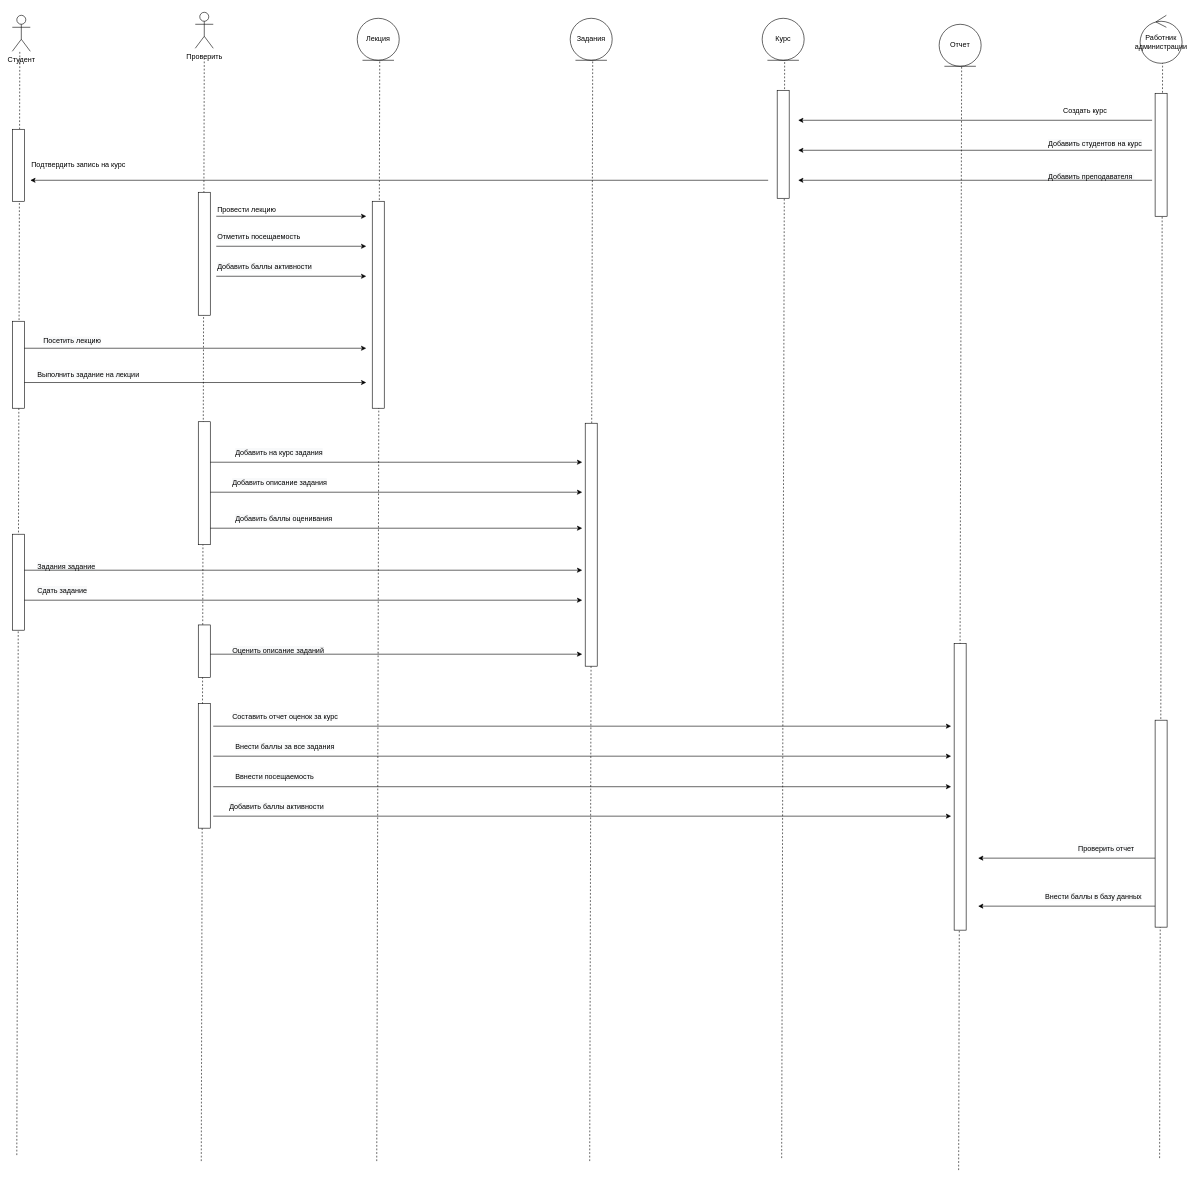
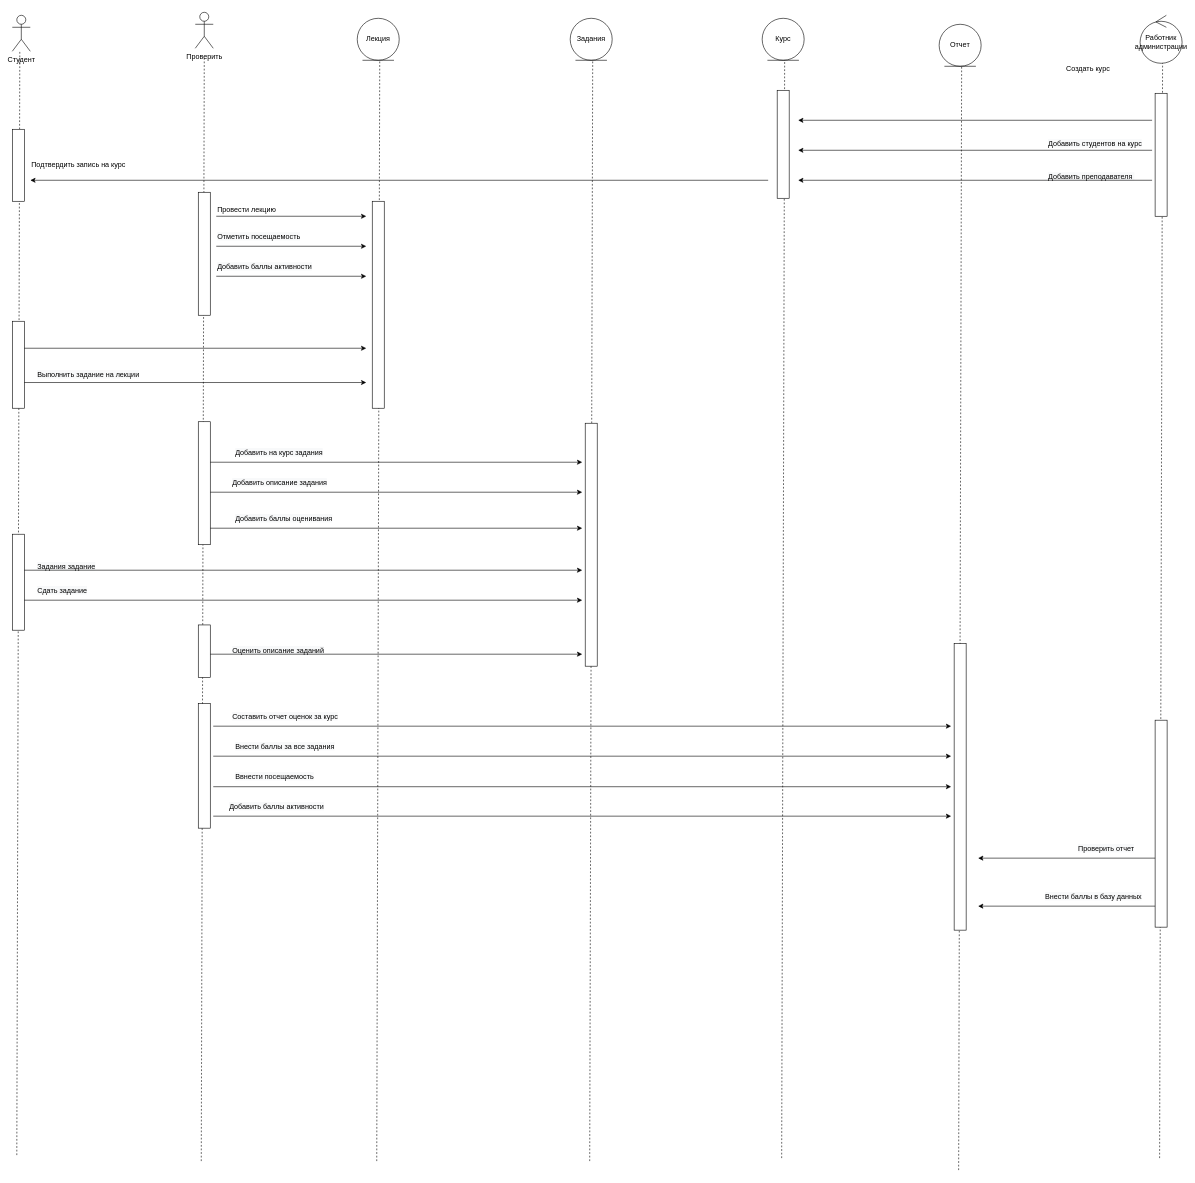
  <mxCell id="0" />
  <mxCell id="1" parent="0" />
  <mxCell id="2" value="" style="endArrow=none;dashed=1;html=1;rounded=0;entryX=0.5;entryY=0.5;entryDx=0;entryDy=0;entryPerimeter=0;" edge="1" parent="1"><mxGeometry width="50" height="50" relative="1" as="geometry"><mxPoint x="1597.5" y="1950" as="sourcePoint" /><mxPoint x="1602.5" y="110" as="targetPoint" /></mxGeometry></mxCell>
  <mxCell id="3" value="" style="endArrow=none;dashed=1;html=1;rounded=0;entryX=0.5;entryY=0.5;entryDx=0;entryDy=0;entryPerimeter=0;" edge="1" parent="1"><mxGeometry width="50" height="50" relative="1" as="geometry"><mxPoint x="1302.5" y="1930" as="sourcePoint" /><mxPoint x="1307.5" y="90" as="targetPoint" /></mxGeometry></mxCell>
  <mxCell id="4" value="" style="endArrow=none;dashed=1;html=1;rounded=0;entryX=0.5;entryY=0.5;entryDx=0;entryDy=0;entryPerimeter=0;" edge="1" parent="1"><mxGeometry width="50" height="50" relative="1" as="geometry"><mxPoint x="982.5" y="1935" as="sourcePoint" /><mxPoint x="987.5" y="95" as="targetPoint" /></mxGeometry></mxCell>
  <mxCell id="5" value="" style="endArrow=none;dashed=1;html=1;rounded=0;entryX=0.5;entryY=0.5;entryDx=0;entryDy=0;entryPerimeter=0;" edge="1" parent="1"><mxGeometry width="50" height="50" relative="1" as="geometry"><mxPoint x="27.5" y="1925" as="sourcePoint" /><mxPoint x="32.5" y="85" as="targetPoint" /></mxGeometry></mxCell>
  <mxCell id="6" value="" style="endArrow=none;dashed=1;html=1;rounded=0;entryX=0.5;entryY=0.5;entryDx=0;entryDy=0;entryPerimeter=0;" edge="1" parent="1"><mxGeometry width="50" height="50" relative="1" as="geometry"><mxPoint x="335" y="1935" as="sourcePoint" /><mxPoint x="340" y="95" as="targetPoint" /></mxGeometry></mxCell>
  <mxCell id="7" value="" style="endArrow=none;dashed=1;html=1;rounded=0;entryX=0.5;entryY=0.5;entryDx=0;entryDy=0;entryPerimeter=0;" edge="1" parent="1"><mxGeometry width="50" height="50" relative="1" as="geometry"><mxPoint x="627.5" y="1935" as="sourcePoint" /><mxPoint x="632.5" y="95" as="targetPoint" /></mxGeometry></mxCell>
  <mxCell id="8" value="" style="endArrow=none;dashed=1;html=1;rounded=0;entryX=0.5;entryY=0.5;entryDx=0;entryDy=0;entryPerimeter=0;" edge="1" parent="1"><mxGeometry width="50" height="50" relative="1" as="geometry"><mxPoint x="1932.5" y="1930" as="sourcePoint" /><mxPoint x="1937.5" y="90" as="targetPoint" /></mxGeometry></mxCell>
  <mxCell id="9" value="Студент" style="shape=umlActor;verticalLabelPosition=bottom;verticalAlign=top;html=1;outlineConnect=0;" vertex="1" parent="1"><mxGeometry x="20" y="25" width="30" height="60" as="geometry" /></mxCell>
  <mxCell id="10" value="Лекция" style="ellipse;shape=umlEntity;whiteSpace=wrap;html=1;" vertex="1" parent="1"><mxGeometry x="595" y="30" width="70" height="70" as="geometry" /></mxCell>
  <mxCell id="11" value="Задания" style="ellipse;shape=umlEntity;whiteSpace=wrap;html=1;" vertex="1" parent="1"><mxGeometry x="950" y="30" width="70" height="70" as="geometry" /></mxCell>
  <mxCell id="12" value="Работник&lt;br&gt;администрации" style="ellipse;shape=umlControl;whiteSpace=wrap;html=1;" vertex="1" parent="1"><mxGeometry x="1900" y="25" width="70" height="80" as="geometry" /></mxCell>
  <mxCell id="13" value="Отчет" style="ellipse;shape=umlEntity;whiteSpace=wrap;html=1;" vertex="1" parent="1"><mxGeometry x="1565" y="40" width="70" height="70" as="geometry" /></mxCell>
  <mxCell id="14" value="Курс" style="ellipse;shape=umlEntity;whiteSpace=wrap;html=1;" vertex="1" parent="1"><mxGeometry x="1270" y="30" width="70" height="70" as="geometry" /></mxCell>
  <mxCell id="15" value="Проверить" style="shape=umlActor;verticalLabelPosition=bottom;verticalAlign=top;html=1;outlineConnect=0;" vertex="1" parent="1"><mxGeometry x="325" y="20" width="30" height="60" as="geometry" /></mxCell>
- <mxCell id="16" value="Создать курс" style="text;whiteSpace=wrap;html=1;" vertex="1" parent="1"><mxGeometry x="1770" y="170" width="100" height="30" as="geometry" /></mxCell>
+ <mxCell id="16" value="Создать курс" style="text;whiteSpace=wrap;html=1;" vertex="1" parent="1"><mxGeometry x="1775" y="100" width="100" height="30" as="geometry" /></mxCell>
  <mxCell id="17" value="&lt;span style=&quot;color: rgb(0, 0, 0); font-family: helvetica; font-size: 12px; font-style: normal; font-weight: 400; letter-spacing: normal; text-align: center; text-indent: 0px; text-transform: none; word-spacing: 0px; background-color: rgb(248, 249, 250); display: inline; float: none;&quot;&gt;Добавить студентов на курс&lt;/span&gt;" style="text;whiteSpace=wrap;html=1;" vertex="1" parent="1"><mxGeometry x="1745" y="225" width="180" height="30" as="geometry" /></mxCell>
  <mxCell id="18" value="&lt;span style=&quot;color: rgb(0, 0, 0); font-family: helvetica; font-size: 12px; font-style: normal; font-weight: 400; letter-spacing: normal; text-align: center; text-indent: 0px; text-transform: none; word-spacing: 0px; background-color: rgb(248, 249, 250); display: inline; float: none;&quot;&gt;Добавить преподавателя&amp;nbsp;&lt;/span&gt;" style="text;whiteSpace=wrap;html=1;" vertex="1" parent="1"><mxGeometry x="1745" y="280" width="170" height="30" as="geometry" /></mxCell>
  <mxCell id="19" value="Подтвердить запись на курс" style="text;whiteSpace=wrap;html=1;" vertex="1" parent="1"><mxGeometry x="50" y="260" width="180" height="30" as="geometry" /></mxCell>
  <mxCell id="20" value="Провести лекцию" style="text;whiteSpace=wrap;html=1;" vertex="1" parent="1"><mxGeometry x="360" y="335" width="120" height="30" as="geometry" /></mxCell>
  <mxCell id="21" value="&lt;span style=&quot;color: rgb(0, 0, 0); font-family: helvetica; font-size: 12px; font-style: normal; font-weight: 400; letter-spacing: normal; text-align: center; text-indent: 0px; text-transform: none; word-spacing: 0px; background-color: rgb(248, 249, 250); display: inline; float: none;&quot;&gt;Отметить посещаемость&lt;/span&gt;" style="text;whiteSpace=wrap;html=1;" vertex="1" parent="1"><mxGeometry x="360" y="380" width="160" height="30" as="geometry" /></mxCell>
  <mxCell id="22" value="&lt;span style=&quot;color: rgb(0, 0, 0); font-family: helvetica; font-size: 12px; font-style: normal; font-weight: 400; letter-spacing: normal; text-align: center; text-indent: 0px; text-transform: none; word-spacing: 0px; background-color: rgb(248, 249, 250); display: inline; float: none;&quot;&gt;Добавить баллы активности&lt;/span&gt;" style="text;whiteSpace=wrap;html=1;" vertex="1" parent="1"><mxGeometry x="360" y="430" width="180" height="30" as="geometry" /></mxCell>
- <mxCell id="23" value="&lt;span style=&quot;color: rgb(0, 0, 0); font-family: helvetica; font-size: 12px; font-style: normal; font-weight: 400; letter-spacing: normal; text-align: center; text-indent: 0px; text-transform: none; word-spacing: 0px; background-color: rgb(248, 249, 250); display: inline; float: none;&quot;&gt;Посетить лекцию&lt;/span&gt;" style="text;whiteSpace=wrap;html=1;" vertex="1" parent="1"><mxGeometry x="70" y="554" width="120" height="30" as="geometry" /></mxCell>
  <mxCell id="24" value="&lt;span style=&quot;color: rgb(0, 0, 0); font-family: helvetica; font-size: 12px; font-style: normal; font-weight: 400; letter-spacing: normal; text-align: center; text-indent: 0px; text-transform: none; word-spacing: 0px; background-color: rgb(248, 249, 250); display: inline; float: none;&quot;&gt;Выполнить задание на лекции&lt;/span&gt;" style="text;whiteSpace=wrap;html=1;" vertex="1" parent="1"><mxGeometry x="60" y="610" width="200" height="30" as="geometry" /></mxCell>
  <mxCell id="25" value="&lt;span style=&quot;color: rgb(0, 0, 0); font-family: helvetica; font-size: 12px; font-style: normal; font-weight: 400; letter-spacing: normal; text-align: center; text-indent: 0px; text-transform: none; word-spacing: 0px; background-color: rgb(248, 249, 250); display: inline; float: none;&quot;&gt;Добавить на курс задания&lt;/span&gt;" style="text;whiteSpace=wrap;html=1;" vertex="1" parent="1"><mxGeometry x="390" y="740" width="170" height="30" as="geometry" /></mxCell>
  <mxCell id="26" value="&lt;span style=&quot;color: rgb(0, 0, 0); font-family: helvetica; font-size: 12px; font-style: normal; font-weight: 400; letter-spacing: normal; text-align: center; text-indent: 0px; text-transform: none; word-spacing: 0px; background-color: rgb(248, 249, 250); display: inline; float: none;&quot;&gt;Добавить описание задания&lt;/span&gt;" style="text;whiteSpace=wrap;html=1;" vertex="1" parent="1"><mxGeometry x="385" y="790" width="180" height="30" as="geometry" /></mxCell>
  <mxCell id="27" value="&lt;span style=&quot;color: rgb(0, 0, 0); font-family: helvetica; font-size: 12px; font-style: normal; font-weight: 400; letter-spacing: normal; text-align: center; text-indent: 0px; text-transform: none; word-spacing: 0px; background-color: rgb(248, 249, 250); display: inline; float: none;&quot;&gt;Добавить баллы оценивания&lt;/span&gt;" style="text;whiteSpace=wrap;html=1;" vertex="1" parent="1"><mxGeometry x="390" y="850" width="190" height="30" as="geometry" /></mxCell>
  <mxCell id="28" value="&lt;span style=&quot;color: rgb(0, 0, 0); font-family: helvetica; font-size: 12px; font-style: normal; font-weight: 400; letter-spacing: normal; text-align: center; text-indent: 0px; text-transform: none; word-spacing: 0px; background-color: rgb(248, 249, 250); display: inline; float: none;&quot;&gt;Задания задание&lt;/span&gt;" style="text;whiteSpace=wrap;html=1;" vertex="1" parent="1"><mxGeometry x="60" y="930" width="140" height="30" as="geometry" /></mxCell>
  <mxCell id="29" value="&lt;span style=&quot;color: rgb(0, 0, 0); font-family: helvetica; font-size: 12px; font-style: normal; font-weight: 400; letter-spacing: normal; text-align: center; text-indent: 0px; text-transform: none; word-spacing: 0px; background-color: rgb(248, 249, 250); display: inline; float: none;&quot;&gt;Сдать задание&lt;/span&gt;" style="text;whiteSpace=wrap;html=1;" vertex="1" parent="1"><mxGeometry x="60" y="970" width="110" height="30" as="geometry" /></mxCell>
  <mxCell id="30" value="&lt;span style=&quot;color: rgb(0, 0, 0); font-family: helvetica; font-size: 12px; font-style: normal; font-weight: 400; letter-spacing: normal; text-align: center; text-indent: 0px; text-transform: none; word-spacing: 0px; background-color: rgb(248, 249, 250); display: inline; float: none;&quot;&gt;Оценить описание заданий&lt;/span&gt;" style="text;whiteSpace=wrap;html=1;" vertex="1" parent="1"><mxGeometry x="385" y="1070" width="190" height="30" as="geometry" /></mxCell>
  <mxCell id="31" value="&lt;span style=&quot;color: rgb(0, 0, 0); font-family: helvetica; font-size: 12px; font-style: normal; font-weight: 400; letter-spacing: normal; text-align: center; text-indent: 0px; text-transform: none; word-spacing: 0px; background-color: rgb(248, 249, 250); display: inline; float: none;&quot;&gt;Составить отчет оценок за курс&lt;/span&gt;" style="text;whiteSpace=wrap;html=1;" vertex="1" parent="1"><mxGeometry x="385" y="1180" width="200" height="30" as="geometry" /></mxCell>
  <mxCell id="32" value="&lt;span style=&quot;color: rgb(0, 0, 0); font-family: helvetica; font-size: 12px; font-style: normal; font-weight: 400; letter-spacing: normal; text-align: center; text-indent: 0px; text-transform: none; word-spacing: 0px; background-color: rgb(248, 249, 250); display: inline; float: none;&quot;&gt;Внести баллы за все задания&lt;/span&gt;" style="text;whiteSpace=wrap;html=1;" vertex="1" parent="1"><mxGeometry x="390" y="1230" width="190" height="30" as="geometry" /></mxCell>
  <mxCell id="33" value="&lt;span style=&quot;color: rgb(0, 0, 0); font-family: helvetica; font-size: 12px; font-style: normal; font-weight: 400; letter-spacing: normal; text-align: center; text-indent: 0px; text-transform: none; word-spacing: 0px; background-color: rgb(248, 249, 250); display: inline; float: none;&quot;&gt;Ввнести посещаемость&lt;/span&gt;" style="text;whiteSpace=wrap;html=1;" vertex="1" parent="1"><mxGeometry x="390" y="1280" width="160" height="30" as="geometry" /></mxCell>
  <mxCell id="34" value="&lt;span style=&quot;color: rgb(0, 0, 0); font-family: helvetica; font-size: 12px; font-style: normal; font-weight: 400; letter-spacing: normal; text-align: center; text-indent: 0px; text-transform: none; word-spacing: 0px; background-color: rgb(248, 249, 250); display: inline; float: none;&quot;&gt;Добавить баллы активности&lt;/span&gt;" style="text;whiteSpace=wrap;html=1;" vertex="1" parent="1"><mxGeometry x="380" y="1330" width="180" height="30" as="geometry" /></mxCell>
  <mxCell id="35" value="&lt;span style=&quot;color: rgb(0, 0, 0); font-family: helvetica; font-size: 12px; font-style: normal; font-weight: 400; letter-spacing: normal; text-align: center; text-indent: 0px; text-transform: none; word-spacing: 0px; background-color: rgb(248, 249, 250); display: inline; float: none;&quot;&gt;Проверить отчет&lt;/span&gt;" style="text;whiteSpace=wrap;html=1;" vertex="1" parent="1"><mxGeometry x="1795" y="1400" width="120" height="30" as="geometry" /></mxCell>
  <mxCell id="36" value="&lt;span style=&quot;color: rgb(0, 0, 0); font-family: helvetica; font-size: 12px; font-style: normal; font-weight: 400; letter-spacing: normal; text-align: center; text-indent: 0px; text-transform: none; word-spacing: 0px; background-color: rgb(248, 249, 250); display: inline; float: none;&quot;&gt;Внести баллы в базу данных&lt;/span&gt;" style="text;whiteSpace=wrap;html=1;" vertex="1" parent="1"><mxGeometry x="1740" y="1480" width="190" height="30" as="geometry" /></mxCell>
  <mxCell id="37" value="" style="rounded=0;whiteSpace=wrap;html=1;" vertex="1" parent="1"><mxGeometry x="1925" y="155" width="20" height="205" as="geometry" /></mxCell>
  <mxCell id="38" value="" style="rounded=0;whiteSpace=wrap;html=1;" vertex="1" parent="1"><mxGeometry x="20" y="215" width="20" height="120" as="geometry" /></mxCell>
  <mxCell id="39" value="" style="rounded=0;whiteSpace=wrap;html=1;" vertex="1" parent="1"><mxGeometry x="330" y="320" width="20" height="205" as="geometry" /></mxCell>
  <mxCell id="40" value="" style="rounded=0;whiteSpace=wrap;html=1;" vertex="1" parent="1"><mxGeometry x="20" y="535" width="20" height="145" as="geometry" /></mxCell>
  <mxCell id="41" value="" style="rounded=0;whiteSpace=wrap;html=1;" vertex="1" parent="1"><mxGeometry x="330" y="702.5" width="20" height="205" as="geometry" /></mxCell>
  <mxCell id="42" value="" style="rounded=0;whiteSpace=wrap;html=1;" vertex="1" parent="1"><mxGeometry x="20" y="890" width="20" height="160" as="geometry" /></mxCell>
  <mxCell id="43" value="" style="rounded=0;whiteSpace=wrap;html=1;" vertex="1" parent="1"><mxGeometry x="330" y="1041.25" width="20" height="87.5" as="geometry" /></mxCell>
  <mxCell id="44" value="" style="rounded=0;whiteSpace=wrap;html=1;" vertex="1" parent="1"><mxGeometry x="330" y="1172.5" width="20" height="207.5" as="geometry" /></mxCell>
  <mxCell id="45" value="" style="rounded=0;whiteSpace=wrap;html=1;" vertex="1" parent="1"><mxGeometry x="1295" y="150" width="20" height="180" as="geometry" /></mxCell>
  <mxCell id="46" value="" style="rounded=0;whiteSpace=wrap;html=1;" vertex="1" parent="1"><mxGeometry x="620" y="335" width="20" height="345" as="geometry" /></mxCell>
  <mxCell id="47" value="" style="rounded=0;whiteSpace=wrap;html=1;" vertex="1" parent="1"><mxGeometry x="975" y="705" width="20" height="405" as="geometry" /></mxCell>
  <mxCell id="48" value="" style="rounded=0;whiteSpace=wrap;html=1;" vertex="1" parent="1"><mxGeometry x="1590" y="1072.5" width="20" height="477.5" as="geometry" /></mxCell>
  <mxCell id="49" value="" style="rounded=0;whiteSpace=wrap;html=1;" vertex="1" parent="1"><mxGeometry x="1925" y="1200" width="20" height="345" as="geometry" /></mxCell>
  <mxCell id="50" value="" style="endArrow=classic;html=1;rounded=0;" edge="1" parent="1"><mxGeometry width="50" height="50" relative="1" as="geometry"><mxPoint x="1280" y="300" as="sourcePoint" /><mxPoint x="50" y="300" as="targetPoint" /></mxGeometry></mxCell>
  <mxCell id="51" value="" style="endArrow=classic;html=1;rounded=0;" edge="1" parent="1"><mxGeometry width="50" height="50" relative="1" as="geometry"><mxPoint x="1920" y="200" as="sourcePoint" /><mxPoint x="1330" y="200" as="targetPoint" /></mxGeometry></mxCell>
  <mxCell id="52" value="" style="endArrow=classic;html=1;rounded=0;" edge="1" parent="1"><mxGeometry width="50" height="50" relative="1" as="geometry"><mxPoint x="1920" y="250" as="sourcePoint" /><mxPoint x="1330" y="250" as="targetPoint" /></mxGeometry></mxCell>
  <mxCell id="53" value="" style="endArrow=classic;html=1;rounded=0;" edge="1" parent="1"><mxGeometry width="50" height="50" relative="1" as="geometry"><mxPoint x="1920" y="300" as="sourcePoint" /><mxPoint x="1330" y="300" as="targetPoint" /></mxGeometry></mxCell>
  <mxCell id="54" value="" style="endArrow=classic;html=1;rounded=0;" edge="1" parent="1"><mxGeometry width="50" height="50" relative="1" as="geometry"><mxPoint x="360" y="360" as="sourcePoint" /><mxPoint x="610" y="360" as="targetPoint" /></mxGeometry></mxCell>
  <mxCell id="55" value="" style="endArrow=classic;html=1;rounded=0;" edge="1" parent="1"><mxGeometry width="50" height="50" relative="1" as="geometry"><mxPoint x="360" y="410" as="sourcePoint" /><mxPoint x="610" y="410" as="targetPoint" /></mxGeometry></mxCell>
  <mxCell id="56" value="" style="endArrow=classic;html=1;rounded=0;" edge="1" parent="1"><mxGeometry width="50" height="50" relative="1" as="geometry"><mxPoint x="360" y="460" as="sourcePoint" /><mxPoint x="610" y="460" as="targetPoint" /></mxGeometry></mxCell>
  <mxCell id="57" value="" style="endArrow=classic;html=1;rounded=0;" edge="1" parent="1"><mxGeometry width="50" height="50" relative="1" as="geometry"><mxPoint x="40" y="580" as="sourcePoint" /><mxPoint x="610" y="580" as="targetPoint" /></mxGeometry></mxCell>
  <mxCell id="58" value="" style="endArrow=classic;html=1;rounded=0;" edge="1" parent="1"><mxGeometry width="50" height="50" relative="1" as="geometry"><mxPoint x="40" y="637.14" as="sourcePoint" /><mxPoint x="610" y="637.14" as="targetPoint" /></mxGeometry></mxCell>
  <mxCell id="59" value="" style="endArrow=classic;html=1;rounded=0;" edge="1" parent="1"><mxGeometry width="50" height="50" relative="1" as="geometry"><mxPoint x="350" y="770" as="sourcePoint" /><mxPoint x="970" y="770" as="targetPoint" /></mxGeometry></mxCell>
  <mxCell id="60" value="" style="endArrow=classic;html=1;rounded=0;" edge="1" parent="1"><mxGeometry width="50" height="50" relative="1" as="geometry"><mxPoint x="350" y="820" as="sourcePoint" /><mxPoint x="970" y="820" as="targetPoint" /></mxGeometry></mxCell>
  <mxCell id="61" value="" style="endArrow=classic;html=1;rounded=0;" edge="1" parent="1"><mxGeometry width="50" height="50" relative="1" as="geometry"><mxPoint x="350" y="880" as="sourcePoint" /><mxPoint x="970" y="880" as="targetPoint" /></mxGeometry></mxCell>
  <mxCell id="62" value="" style="endArrow=classic;html=1;rounded=0;" edge="1" parent="1"><mxGeometry width="50" height="50" relative="1" as="geometry"><mxPoint x="40" y="950" as="sourcePoint" /><mxPoint x="970" y="950" as="targetPoint" /></mxGeometry></mxCell>
  <mxCell id="63" value="" style="endArrow=classic;html=1;rounded=0;" edge="1" parent="1"><mxGeometry width="50" height="50" relative="1" as="geometry"><mxPoint x="40" y="1000" as="sourcePoint" /><mxPoint x="970" y="1000" as="targetPoint" /></mxGeometry></mxCell>
  <mxCell id="64" value="" style="endArrow=classic;html=1;rounded=0;" edge="1" parent="1"><mxGeometry width="50" height="50" relative="1" as="geometry"><mxPoint x="350" y="1090" as="sourcePoint" /><mxPoint x="970" y="1090" as="targetPoint" /></mxGeometry></mxCell>
  <mxCell id="65" value="" style="endArrow=classic;html=1;rounded=0;" edge="1" parent="1"><mxGeometry width="50" height="50" relative="1" as="geometry"><mxPoint x="355" y="1210" as="sourcePoint" /><mxPoint x="1585" y="1210" as="targetPoint" /></mxGeometry></mxCell>
  <mxCell id="66" value="" style="endArrow=classic;html=1;rounded=0;" edge="1" parent="1"><mxGeometry width="50" height="50" relative="1" as="geometry"><mxPoint x="355" y="1260" as="sourcePoint" /><mxPoint x="1585" y="1260" as="targetPoint" /></mxGeometry></mxCell>
  <mxCell id="67" value="" style="endArrow=classic;html=1;rounded=0;" edge="1" parent="1"><mxGeometry width="50" height="50" relative="1" as="geometry"><mxPoint x="355" y="1310.91" as="sourcePoint" /><mxPoint x="1585" y="1310.91" as="targetPoint" /></mxGeometry></mxCell>
  <mxCell id="68" value="" style="endArrow=classic;html=1;rounded=0;" edge="1" parent="1"><mxGeometry width="50" height="50" relative="1" as="geometry"><mxPoint x="355" y="1360" as="sourcePoint" /><mxPoint x="1585" y="1360" as="targetPoint" /></mxGeometry></mxCell>
  <mxCell id="69" value="" style="endArrow=classic;html=1;rounded=0;" edge="1" parent="1"><mxGeometry width="50" height="50" relative="1" as="geometry"><mxPoint x="1925" y="1430" as="sourcePoint" /><mxPoint x="1630" y="1430" as="targetPoint" /></mxGeometry></mxCell>
  <mxCell id="70" value="" style="endArrow=classic;html=1;rounded=0;" edge="1" parent="1"><mxGeometry width="50" height="50" relative="1" as="geometry"><mxPoint x="1925" y="1510" as="sourcePoint" /><mxPoint x="1630" y="1510" as="targetPoint" /></mxGeometry></mxCell>
